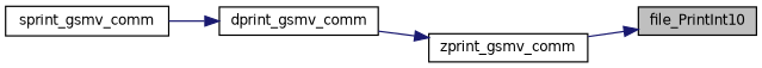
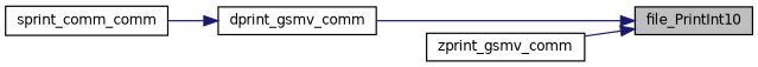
  digraph {
    rankdir=RL
    node [color=black fillcolor=white fontname=Helvetica fontsize=10 shape=record style=filled]
    edge [color=midnightblue dir=back fontname=Helvetica fontsize=10 labelfontname=Helvetica labelfontsize=10 style=solid]
    n1 [fillcolor=grey75 fontcolor=black height=0.2 label=file_PrintInt10 width=0.4]
    n2 [height=0.2 label=dprint_gsmv_comm width=0.4]
    n3 [height=0.2 label=zprint_gsmv_comm width=0.4]
-   n4 [height=0.2 label=sprint_gsmv_comm width=0.4]
-   n3 -> n2
+   n4 [height=0.2 label=sprint_comm_comm width=0.4]
+   n1 -> n2
    n1 -> n3
    n2 -> n4
  }
